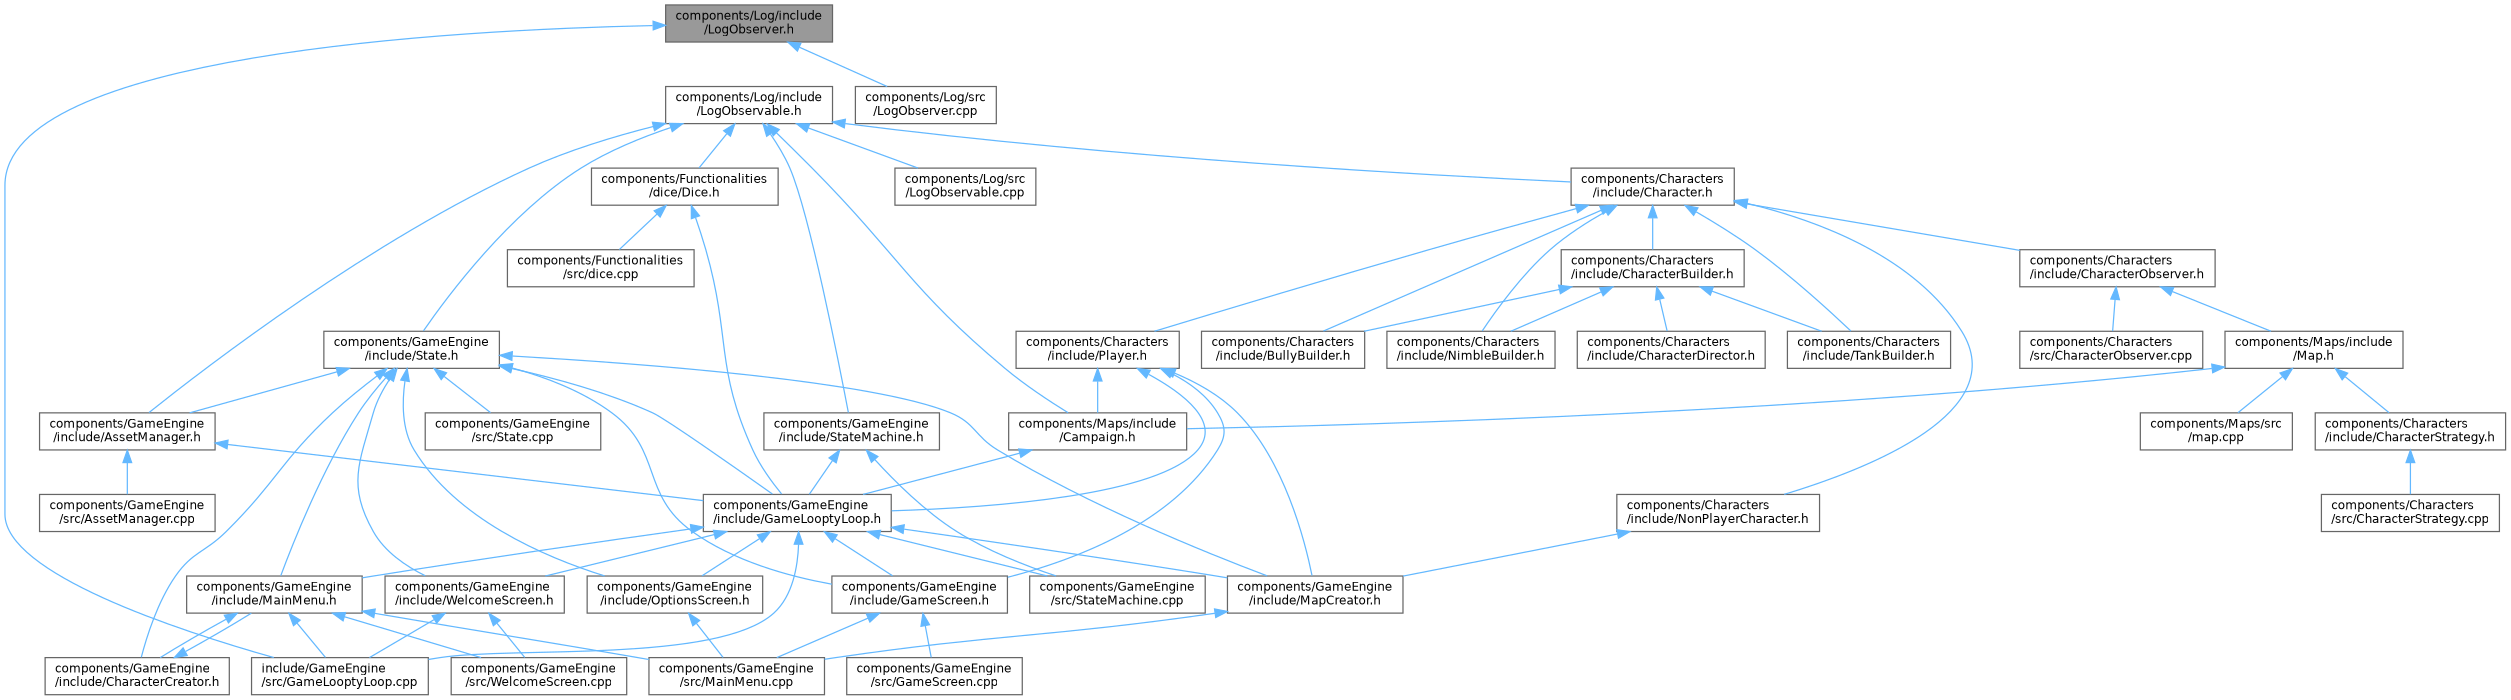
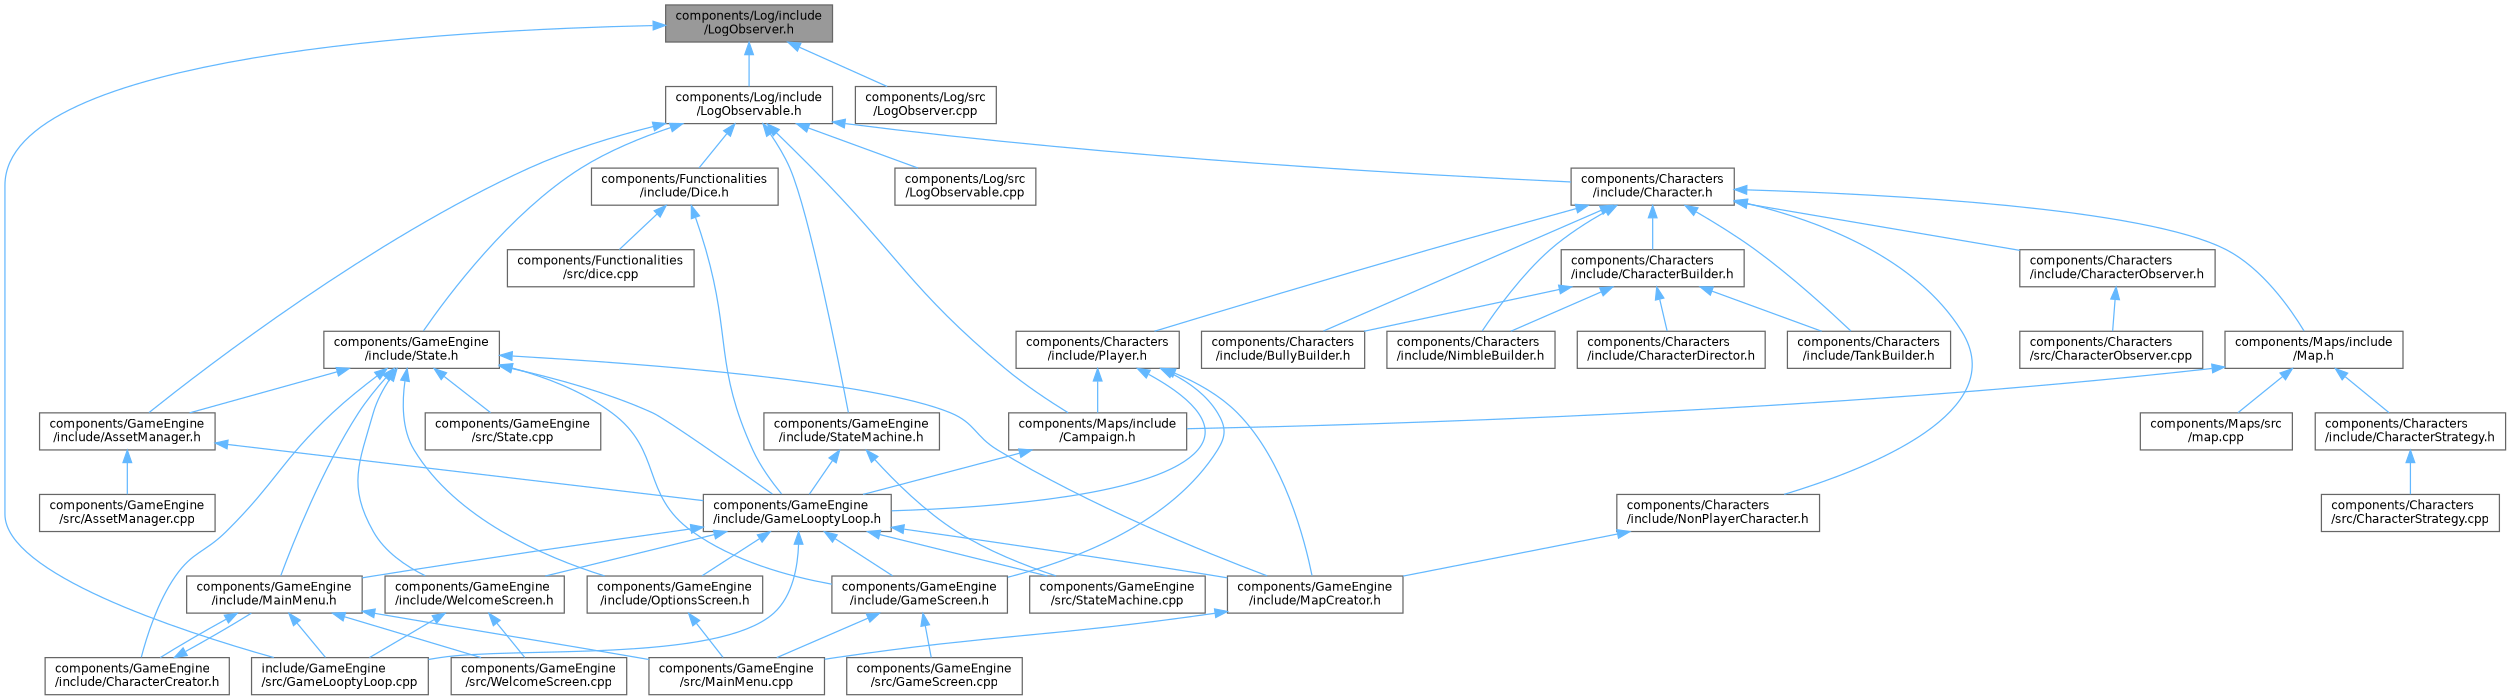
  digraph {
    node [color=grey40 fillcolor=white fontname=Helvetica fontsize=10 shape=box style=filled]
    edge [color=steelblue1 dir=back fontname=Helvetica fontsize=10 labelfontname=Helvetica labelfontsize=10 style=solid]
    n1 [color=gray40 fillcolor=grey60 fontcolor=black height=0.2 label="components/Log/include\l/LogObserver.h" width=0.4]
    n2 [height=0.2 label="include/GameEngine\l/src/GameLooptyLoop.cpp" width=0.4]
    n3 [height=0.2 label="components/Log/include\l/LogObservable.h" width=0.4]
    n4 [height=0.2 label="components/Log/src\l/LogObserver.cpp" width=0.4]
    n5 [height=0.2 label="components/Characters\l/include/Character.h" width=0.4]
    n6 [height=0.2 label="components/Maps/include\l/Campaign.h" width=0.4]
-   n7 [height=0.2 label="components/Functionalities\l/dice/Dice.h" width=0.4]
+   n7 [height=0.2 label="components/Functionalities\l/include/Dice.h" width=0.4]
    n8 [height=0.2 label="components/GameEngine\l/include/AssetManager.h" width=0.4]
    n9 [height=0.2 label="components/GameEngine\l/include/State.h" width=0.4]
    n10 [height=0.2 label="components/GameEngine\l/include/StateMachine.h" width=0.4]
    n11 [height=0.2 label="components/Log/src\l/LogObservable.cpp" width=0.4]
    n12 [height=0.2 label="components/Characters\l/include/BullyBuilder.h" width=0.4]
    n13 [height=0.2 label="components/Characters\l/include/CharacterBuilder.h" width=0.4]
    n14 [height=0.2 label="components/Characters\l/include/NimbleBuilder.h" width=0.4]
    n15 [height=0.2 label="components/Characters\l/include/TankBuilder.h" width=0.4]
    n16 [height=0.2 label="components/Characters\l/include/CharacterObserver.h" width=0.4]
    n17 [height=0.2 label="components/Characters\l/include/NonPlayerCharacter.h" width=0.4]
    n18 [height=0.2 label="components/Characters\l/include/Player.h" width=0.4]
    n19 [height=0.2 label="components/Maps/include\l/Map.h" width=0.4]
    n20 [height=0.2 label="components/GameEngine\l/include/GameLooptyLoop.h" width=0.4]
    n21 [height=0.2 label="components/Functionalities\l/src/dice.cpp" width=0.4]
    n22 [height=0.2 label="components/GameEngine\l/src/AssetManager.cpp" width=0.4]
    n23 [height=0.2 label="components/GameEngine\l/include/MapCreator.h" width=0.4]
    n24 [height=0.2 label="components/GameEngine\l/include/GameScreen.h" width=0.4]
    n25 [height=0.2 label="components/GameEngine\l/include/CharacterCreator.h" width=0.4]
    n26 [height=0.2 label="components/GameEngine\l/include/MainMenu.h" width=0.4]
    n27 [height=0.2 label="components/GameEngine\l/include/OptionsScreen.h" width=0.4]
    n28 [height=0.2 label="components/GameEngine\l/include/WelcomeScreen.h" width=0.4]
    n29 [height=0.2 label="components/GameEngine\l/src/State.cpp" width=0.4]
    n30 [height=0.2 label="components/GameEngine\l/src/StateMachine.cpp" width=0.4]
    n31 [height=0.2 label="components/Characters\l/include/CharacterDirector.h" width=0.4]
    n32 [height=0.2 label="components/Characters\l/src/CharacterObserver.cpp" width=0.4]
    n33 [height=0.2 label="components/Characters\l/include/CharacterStrategy.h" width=0.4]
    n34 [height=0.2 label="components/Maps/src\l/map.cpp" width=0.4]
    n35 [height=0.2 label="components/GameEngine\l/src/MainMenu.cpp" width=0.4]
    n36 [height=0.2 label="components/GameEngine\l/src/GameScreen.cpp" width=0.4]
    n37 [height=0.2 label="components/GameEngine\l/src/WelcomeScreen.cpp" width=0.4]
    n38 [height=0.2 label="components/Characters\l/src/CharacterStrategy.cpp" width=0.4]
    n1 -> n2
+   n1 -> n3
    n1 -> n4
    n3 -> n5
    n3 -> n6
    n3 -> n7
    n3 -> n8
    n3 -> n9
    n3 -> n10
    n3 -> n11
    n5 -> n12
    n5 -> n13
    n5 -> n14
    n5 -> n15
    n5 -> n16
    n5 -> n17
    n5 -> n18
-   n16 -> n19
+   n5 -> n19
    n6 -> n20
    n7 -> n20
    n7 -> n21
    n8 -> n20
    n8 -> n22
    n9 -> n8
    n9 -> n20
    n9 -> n23
    n9 -> n24
    n9 -> n25
    n9 -> n26
    n9 -> n27
    n9 -> n28
    n9 -> n29
    n10 -> n20
    n10 -> n30
    n13 -> n12
    n13 -> n14
    n13 -> n15
    n13 -> n31
    n16 -> n32
    n17 -> n23
    n18 -> n6
    n18 -> n20
    n18 -> n23
    n18 -> n24
    n19 -> n6
    n19 -> n33
    n19 -> n34
    n20 -> n2
    n20 -> n23
    n20 -> n24
    n20 -> n26
    n20 -> n27
    n20 -> n28
    n20 -> n30
    n23 -> n35
    n24 -> n35
    n24 -> n36
    n25 -> n26
    n26 -> n2
    n26 -> n25
    n26 -> n35
    n26 -> n37
    n27 -> n35
    n28 -> n2
    n28 -> n37
    n33 -> n38
  }
